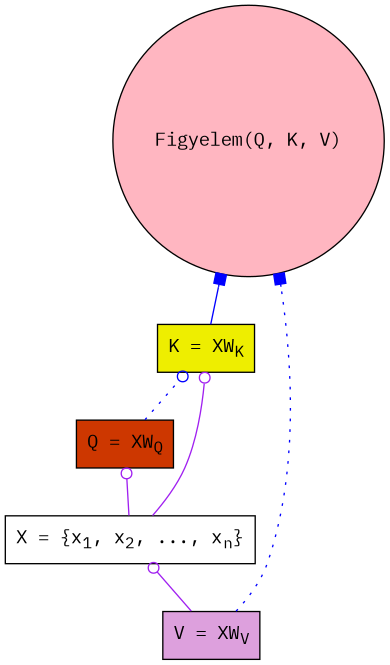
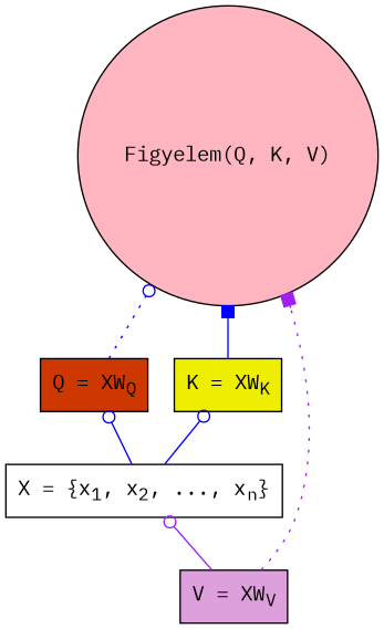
  digraph {
    fontname="IBM Plex Mono"
    rankdir=BT
    node [fontname="IBM Plex Mono" shape=rectangle style=filled]
    edge [arrowhead=odot color=blue fontname="IBM Plex Mono" style=solid]
    n1 [label=<X = {x<sub>1</sub>, x<sub>2</sub>, ..., x<sub>n</sub>}> style=""]
    n2 [fillcolor=orangered3 label=<Q = XW<sub>Q</sub>>]
    n3 [fillcolor=yellow2 label=<K = XW<sub>K</sub>>]
    n4 [fillcolor=lightpink label="Figyelem(Q, K, V)" shape=circle]
    n5 [fillcolor=plum label=<V = XW<sub>V</sub>>]
-   n1 -> n2 [color=purple]
-   n1 -> n3 [color=purple]
-   n2 -> n3 [style=dotted]
+   n1 -> n2
+   n1 -> n3
+   n2 -> n4 [style=dotted]
    n3 -> n4 [arrowhead=box]
    n5 -> n1 [color=purple]
-   n5 -> n4 [arrowhead=box style=dotted]
+   n5 -> n4 [arrowhead=box color=purple style=dotted]
  }
